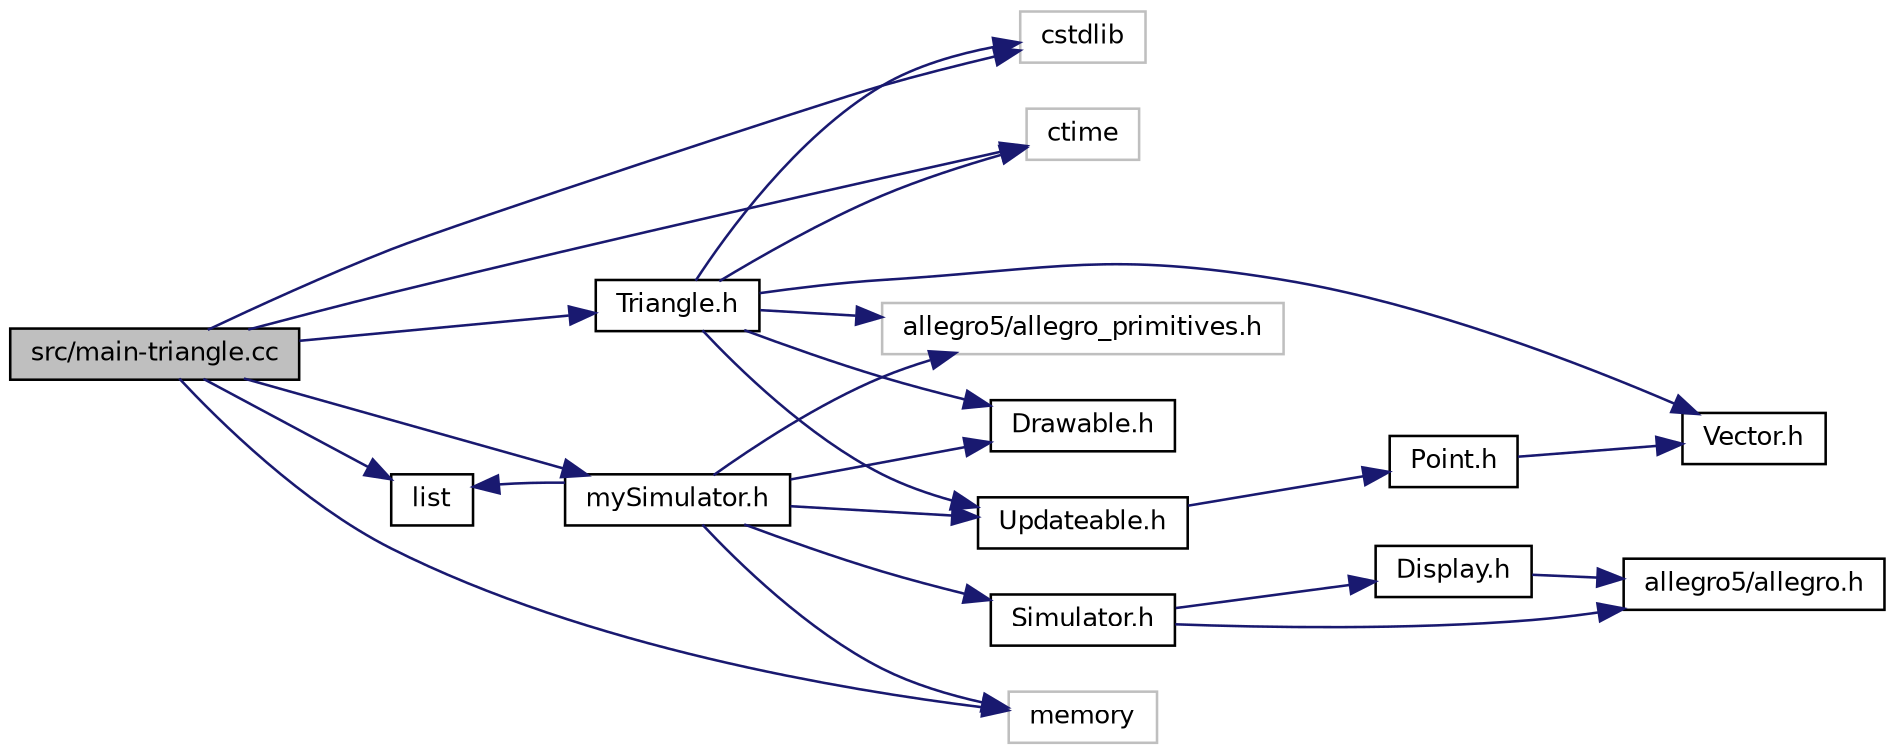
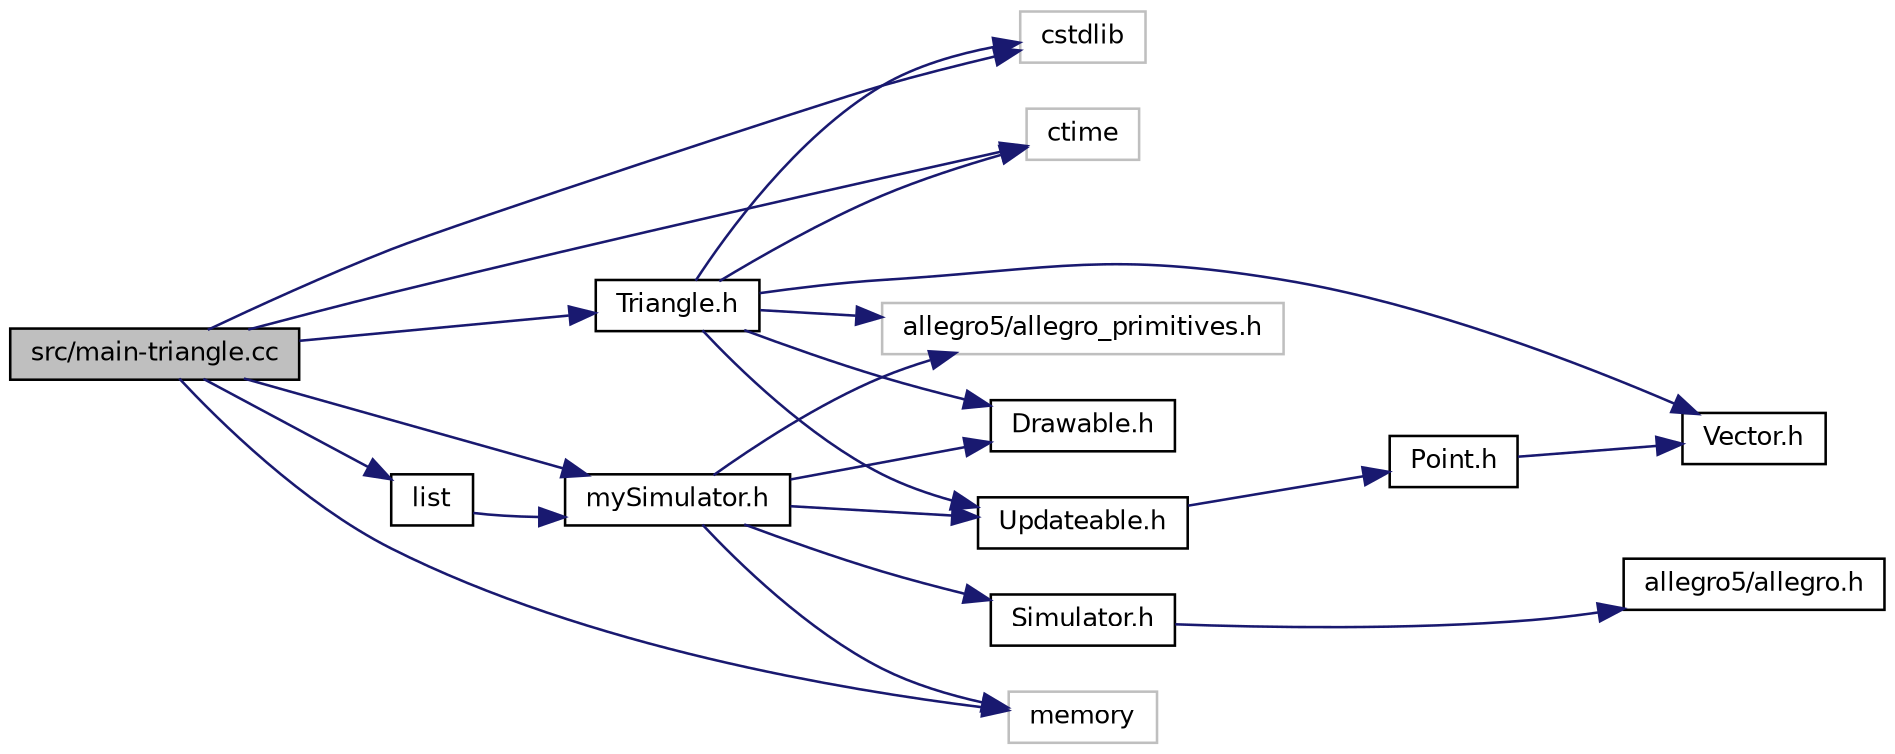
  digraph {
    rankdir=LR
    node [color=black fillcolor=white fontname=Helvetica fontsize=10 shape=record style=filled]
    edge [color=midnightblue fontname=Helvetica fontsize=10 labelfontname=Helvetica labelfontsize=10 style=solid]
    n1 [fillcolor=grey75 fontcolor=black height=0.2 label="src/main-triangle.cc" width=0.4]
    n2 [color=grey75 height=0.2 label=cstdlib width=0.4]
    n3 [color=grey75 height=0.2 label=ctime width=0.4]
    n4 [height=0.2 label=list width=0.4]
    n5 [color=grey75 height=0.2 label=memory width=0.4]
    n6 [height=0.2 label="Triangle.h" width=0.4]
    n7 [height=0.2 label="mySimulator.h" width=0.4]
-   n8 [height=0.2 label="Display.h" width=0.4]
    n9 [height=0.2 label="allegro5/allegro.h" width=0.4]
    n10 [color=grey75 height=0.2 label="allegro5/allegro_primitives.h" width=0.4]
    n11 [height=0.2 label="Drawable.h" width=0.4]
    n12 [height=0.2 label="Vector.h" width=0.4]
    n13 [height=0.2 label="Updateable.h" width=0.4]
    n14 [height=0.2 label="Simulator.h" width=0.4]
    n15 [height=0.2 label="Point.h" width=0.4]
    n1 -> n2
    n1 -> n3
    n1 -> n4
    n1 -> n5
    n1 -> n6
    n1 -> n7
    n6 -> n2
    n6 -> n3
    n6 -> n10
    n6 -> n11
    n6 -> n12
    n6 -> n13
-   n7 -> n4
+   n4 -> n7
    n7 -> n5
    n7 -> n10
    n7 -> n11
    n7 -> n13
    n7 -> n14
-   n8 -> n9
    n13 -> n15
-   n14 -> n8
    n14 -> n9
    n15 -> n12
  }
